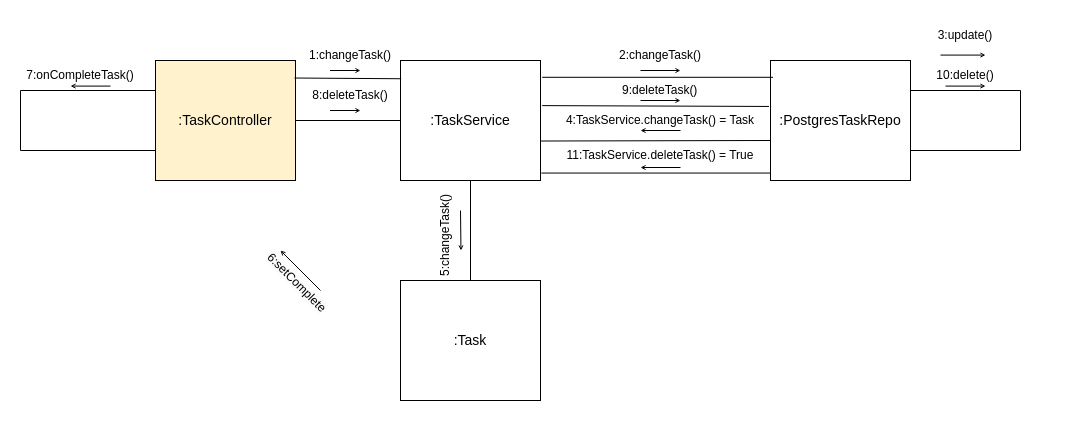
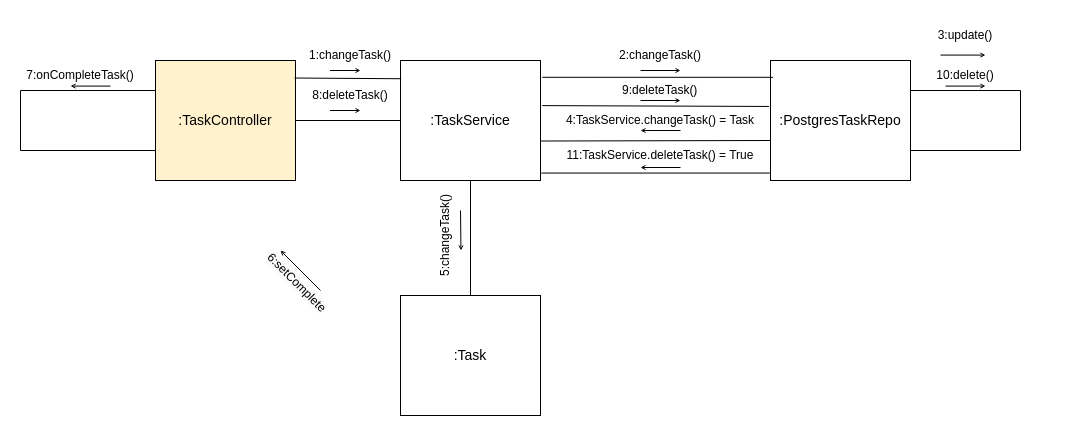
  <mxCell id="0" />
  <mxCell id="1" parent="0" />
  <mxCell id="2" style="edgeStyle=orthogonalEdgeStyle;rounded=0;orthogonalLoop=1;jettySize=auto;html=1;exitX=1;exitY=0.5;exitDx=0;exitDy=0;entryX=0;entryY=0.5;entryDx=0;entryDy=0;endArrow=none;endFill=0;" edge="1" parent="1" source="3" target="10"><mxGeometry relative="1" as="geometry" /></mxCell>
  <mxCell id="3" value="&lt;font style=&quot;font-size: 14px;&quot;&gt;:TaskController&lt;/font&gt;" style="rounded=0;whiteSpace=wrap;html=1;fillColor=#fff2cc;" vertex="1" parent="1"><mxGeometry x="155" y="60" width="140" height="120" as="geometry" /></mxCell>
  <mxCell id="4" value="" style="endArrow=open;html=1;rounded=0;strokeWidth=1;jumpSize=6;startSize=4;endSize=3;endFill=0;" edge="1" parent="1"><mxGeometry width="50" height="50" relative="1" as="geometry"><mxPoint x="329.52" y="70" as="sourcePoint" /><mxPoint x="360" y="70" as="targetPoint" /></mxGeometry></mxCell>
  <mxCell id="5" value="1:changeTask()" style="text;html=1;strokeColor=none;fillColor=none;align=center;verticalAlign=middle;whiteSpace=wrap;rounded=0;" vertex="1" parent="1"><mxGeometry x="320" y="40" width="60" height="30" as="geometry" /></mxCell>
  <mxCell id="6" value="" style="endArrow=open;html=1;rounded=0;strokeWidth=1;jumpSize=6;startSize=4;endSize=3;endFill=0;" edge="1" parent="1"><mxGeometry width="50" height="50" relative="1" as="geometry"><mxPoint x="640" y="100" as="sourcePoint" /><mxPoint x="680" y="100" as="targetPoint" /></mxGeometry></mxCell>
  <mxCell id="7" value="2:changeTask()" style="text;html=1;strokeColor=none;fillColor=none;align=center;verticalAlign=middle;whiteSpace=wrap;rounded=0;" vertex="1" parent="1"><mxGeometry x="565" y="40" width="189.99" height="30" as="geometry" /></mxCell>
  <mxCell id="8" value="" style="endArrow=open;html=1;rounded=0;strokeWidth=1;jumpSize=6;startSize=4;endSize=3;endFill=0;" edge="1" parent="1"><mxGeometry width="50" height="50" relative="1" as="geometry"><mxPoint x="945" y="85.58" as="sourcePoint" /><mxPoint x="985" y="85.58" as="targetPoint" /></mxGeometry></mxCell>
  <mxCell id="9" style="edgeStyle=orthogonalEdgeStyle;rounded=0;orthogonalLoop=1;jettySize=auto;html=1;exitX=0.5;exitY=1;exitDx=0;exitDy=0;endArrow=none;endFill=0;" edge="1" parent="1" source="10" target="17"><mxGeometry relative="1" as="geometry" /></mxCell>
  <mxCell id="10" value="&lt;font style=&quot;font-size: 14px;&quot;&gt;:TaskService&lt;/font&gt;" style="rounded=0;whiteSpace=wrap;html=1;" vertex="1" parent="1"><mxGeometry x="400" y="60" width="140" height="120" as="geometry" /></mxCell>
  <mxCell id="11" value="" style="endArrow=open;html=1;rounded=0;strokeWidth=1;jumpSize=6;startSize=4;endSize=3;endFill=0;" edge="1" parent="1"><mxGeometry width="50" height="50" relative="1" as="geometry"><mxPoint x="320" y="290" as="sourcePoint" /><mxPoint x="280" y="250" as="targetPoint" /></mxGeometry></mxCell>
  <mxCell id="12" value="3:update()" style="text;html=1;strokeColor=none;fillColor=none;align=center;verticalAlign=middle;whiteSpace=wrap;rounded=0;" vertex="1" parent="1"><mxGeometry x="870" y="20" width="189.99" height="30" as="geometry" /></mxCell>
  <mxCell id="13" value="&lt;span style=&quot;color: rgb(0, 0, 0); font-family: Helvetica; font-size: 12px; font-style: normal; font-variant-ligatures: normal; font-variant-caps: normal; font-weight: 400; letter-spacing: normal; orphans: 2; text-align: center; text-indent: 0px; text-transform: none; widows: 2; word-spacing: 0px; -webkit-text-stroke-width: 0px; background-color: rgb(251, 251, 251); text-decoration-thickness: initial; text-decoration-style: initial; text-decoration-color: initial; float: none; display: inline !important;&quot;&gt;6:setComplete&lt;/span&gt;" style="text;whiteSpace=wrap;html=1;rotation=45;" vertex="1" parent="1"><mxGeometry x="250" y="270" width="90" height="40" as="geometry" /></mxCell>
  <mxCell id="14" value="" style="endArrow=open;html=1;rounded=0;strokeWidth=1;jumpSize=6;startSize=4;endSize=3;endFill=0;" edge="1" parent="1"><mxGeometry width="50" height="50" relative="1" as="geometry"><mxPoint x="110" y="85.58" as="sourcePoint" /><mxPoint x="70" y="85.58" as="targetPoint" /></mxGeometry></mxCell>
  <mxCell id="15" value="&lt;font style=&quot;font-size: 14px;&quot;&gt;:PostgresTaskRepo&lt;/font&gt;" style="rounded=0;whiteSpace=wrap;html=1;" vertex="1" parent="1"><mxGeometry x="770" y="60" width="140" height="120" as="geometry" /></mxCell>
  <mxCell id="16" value="4:TaskService.changeTask() = Task" style="text;html=1;strokeColor=none;fillColor=none;align=center;verticalAlign=middle;whiteSpace=wrap;rounded=0;" vertex="1" parent="1"><mxGeometry x="550" y="105" width="220" height="30" as="geometry" /></mxCell>
- <mxCell id="17" value="&lt;font style=&quot;font-size: 14px;&quot;&gt;:Task&lt;/font&gt;" style="rounded=0;whiteSpace=wrap;html=1;" vertex="1" parent="1"><mxGeometry x="400" y="280" width="140" height="120" as="geometry" /></mxCell>
+ <mxCell id="17" value="&lt;font style=&quot;font-size: 14px;&quot;&gt;:Task&lt;/font&gt;" style="rounded=0;whiteSpace=wrap;html=1;" vertex="1" parent="1"><mxGeometry x="400" y="295" width="140" height="120" as="geometry" /></mxCell>
  <mxCell id="18" value="" style="endArrow=open;html=1;rounded=0;strokeWidth=1;jumpSize=6;startSize=4;endSize=3;endFill=0;" edge="1" parent="1"><mxGeometry width="50" height="50" relative="1" as="geometry"><mxPoint x="460" y="210" as="sourcePoint" /><mxPoint x="460.48" y="250" as="targetPoint" /></mxGeometry></mxCell>
  <mxCell id="19" value="5:changeTask()" style="text;html=1;strokeColor=none;fillColor=none;align=center;verticalAlign=middle;whiteSpace=wrap;rounded=0;rotation=-90;" vertex="1" parent="1"><mxGeometry x="350.01" y="220" width="189.99" height="30" as="geometry" /></mxCell>
  <mxCell id="20" value="7:onCompleteTask()" style="text;html=1;strokeColor=none;fillColor=none;align=center;verticalAlign=middle;whiteSpace=wrap;rounded=0;" vertex="1" parent="1"><mxGeometry x="50" y="60" width="60" height="30" as="geometry" /></mxCell>
  <mxCell id="21" value="" style="endArrow=open;html=1;rounded=0;strokeWidth=1;jumpSize=6;startSize=4;endSize=3;endFill=0;" edge="1" parent="1"><mxGeometry width="50" height="50" relative="1" as="geometry"><mxPoint x="680" y="130" as="sourcePoint" /><mxPoint x="640" y="130" as="targetPoint" /></mxGeometry></mxCell>
  <mxCell id="22" value="" style="endArrow=open;html=1;rounded=0;strokeWidth=1;jumpSize=6;startSize=4;endSize=3;endFill=0;" edge="1" parent="1"><mxGeometry width="50" height="50" relative="1" as="geometry"><mxPoint x="329.52" y="110" as="sourcePoint" /><mxPoint x="360" y="110" as="targetPoint" /></mxGeometry></mxCell>
  <mxCell id="23" value="8:deleteTask()" style="text;html=1;strokeColor=none;fillColor=none;align=center;verticalAlign=middle;whiteSpace=wrap;rounded=0;" vertex="1" parent="1"><mxGeometry x="320" y="80" width="60" height="30" as="geometry" /></mxCell>
  <mxCell id="24" value="" style="endArrow=open;html=1;rounded=0;strokeWidth=1;jumpSize=6;startSize=4;endSize=3;endFill=0;" edge="1" parent="1"><mxGeometry width="50" height="50" relative="1" as="geometry"><mxPoint x="640" y="70" as="sourcePoint" /><mxPoint x="680" y="70" as="targetPoint" /></mxGeometry></mxCell>
  <mxCell id="25" value="&lt;span style=&quot;color: rgb(0, 0, 0); font-family: Helvetica; font-size: 12px; font-style: normal; font-variant-ligatures: normal; font-variant-caps: normal; font-weight: 400; letter-spacing: normal; orphans: 2; text-align: center; text-indent: 0px; text-transform: none; widows: 2; word-spacing: 0px; -webkit-text-stroke-width: 0px; background-color: rgb(251, 251, 251); text-decoration-thickness: initial; text-decoration-style: initial; text-decoration-color: initial; float: none; display: inline !important;&quot;&gt;9:deleteTask()&lt;/span&gt;" style="text;whiteSpace=wrap;html=1;" vertex="1" parent="1"><mxGeometry x="620" y="76" width="80" height="20" as="geometry" /></mxCell>
  <mxCell id="26" value="10:delete()" style="text;html=1;strokeColor=none;fillColor=none;align=center;verticalAlign=middle;whiteSpace=wrap;rounded=0;" vertex="1" parent="1"><mxGeometry x="870" y="60" width="189.99" height="30" as="geometry" /></mxCell>
  <mxCell id="27" value="" style="endArrow=open;html=1;rounded=0;strokeWidth=1;jumpSize=6;startSize=4;endSize=3;endFill=0;" edge="1" parent="1"><mxGeometry width="50" height="50" relative="1" as="geometry"><mxPoint x="940" y="54.58" as="sourcePoint" /><mxPoint x="985" y="54.58" as="targetPoint" /></mxGeometry></mxCell>
  <mxCell id="28" value="" style="endArrow=open;html=1;rounded=0;strokeWidth=1;jumpSize=6;startSize=4;endSize=3;endFill=0;" edge="1" parent="1"><mxGeometry width="50" height="50" relative="1" as="geometry"><mxPoint x="679.99" y="167" as="sourcePoint" /><mxPoint x="639.99" y="167" as="targetPoint" /></mxGeometry></mxCell>
  <mxCell id="29" value="11:TaskService.deleteTask() = True" style="text;html=1;strokeColor=none;fillColor=none;align=center;verticalAlign=middle;whiteSpace=wrap;rounded=0;" vertex="1" parent="1"><mxGeometry x="550" y="140" width="220" height="30" as="geometry" /></mxCell>
  <mxCell id="30" value="" style="endArrow=none;html=1;rounded=0;exitX=0.993;exitY=0.146;exitDx=0;exitDy=0;exitPerimeter=0;entryX=0.005;entryY=0.152;entryDx=0;entryDy=0;entryPerimeter=0;" edge="1" parent="1" source="3" target="10"><mxGeometry width="50" height="50" relative="1" as="geometry"><mxPoint x="540" y="90" as="sourcePoint" /><mxPoint x="590" y="40" as="targetPoint" /></mxGeometry></mxCell>
  <mxCell id="31" value="" style="endArrow=none;html=1;rounded=0;exitX=1.012;exitY=0.14;exitDx=0;exitDy=0;exitPerimeter=0;entryX=0.018;entryY=0.14;entryDx=0;entryDy=0;entryPerimeter=0;" edge="1" parent="1" source="10" target="15"><mxGeometry width="50" height="50" relative="1" as="geometry"><mxPoint x="580" y="80" as="sourcePoint" /><mxPoint x="630" y="30" as="targetPoint" /></mxGeometry></mxCell>
  <mxCell id="32" value="" style="endArrow=none;html=1;rounded=0;exitX=1.012;exitY=0.376;exitDx=0;exitDy=0;exitPerimeter=0;entryX=-0.011;entryY=0.383;entryDx=0;entryDy=0;entryPerimeter=0;" edge="1" parent="1" source="10" target="15"><mxGeometry width="50" height="50" relative="1" as="geometry"><mxPoint x="580" y="80" as="sourcePoint" /><mxPoint x="630" y="30" as="targetPoint" /></mxGeometry></mxCell>
  <mxCell id="33" value="" style="endArrow=none;html=1;rounded=0;exitX=1.004;exitY=0.671;exitDx=0;exitDy=0;exitPerimeter=0;entryX=-0.005;entryY=0.619;entryDx=0;entryDy=0;entryPerimeter=0;" edge="1" parent="1" source="10"><mxGeometry width="50" height="50" relative="1" as="geometry"><mxPoint x="543.22" y="142.52" as="sourcePoint" /><mxPoint x="770" y="140" as="targetPoint" /></mxGeometry></mxCell>
  <mxCell id="34" value="" style="endArrow=none;html=1;rounded=0;exitX=1.006;exitY=0.938;exitDx=0;exitDy=0;exitPerimeter=0;entryX=0;entryY=0.938;entryDx=0;entryDy=0;entryPerimeter=0;" edge="1" parent="1" source="10" target="15"><mxGeometry width="50" height="50" relative="1" as="geometry"><mxPoint x="580" y="80" as="sourcePoint" /><mxPoint x="630" y="30" as="targetPoint" /></mxGeometry></mxCell>
  <mxCell id="35" style="edgeStyle=orthogonalEdgeStyle;rounded=0;orthogonalLoop=1;jettySize=auto;html=1;exitX=1;exitY=0.25;exitDx=0;exitDy=0;entryX=1;entryY=0.75;entryDx=0;entryDy=0;endArrow=none;endFill=0;" edge="1" parent="1" source="15" target="15"><mxGeometry relative="1" as="geometry"><Array as="points"><mxPoint x="1020" y="90" /><mxPoint x="1020" y="150" /></Array></mxGeometry></mxCell>
  <mxCell id="36" style="edgeStyle=orthogonalEdgeStyle;rounded=0;orthogonalLoop=1;jettySize=auto;html=1;exitX=0;exitY=0.25;exitDx=0;exitDy=0;entryX=0;entryY=0.75;entryDx=0;entryDy=0;endArrow=none;endFill=0;" edge="1" parent="1" source="3" target="3"><mxGeometry relative="1" as="geometry"><Array as="points"><mxPoint x="20" y="90" /><mxPoint x="20" y="150" /></Array></mxGeometry></mxCell>
